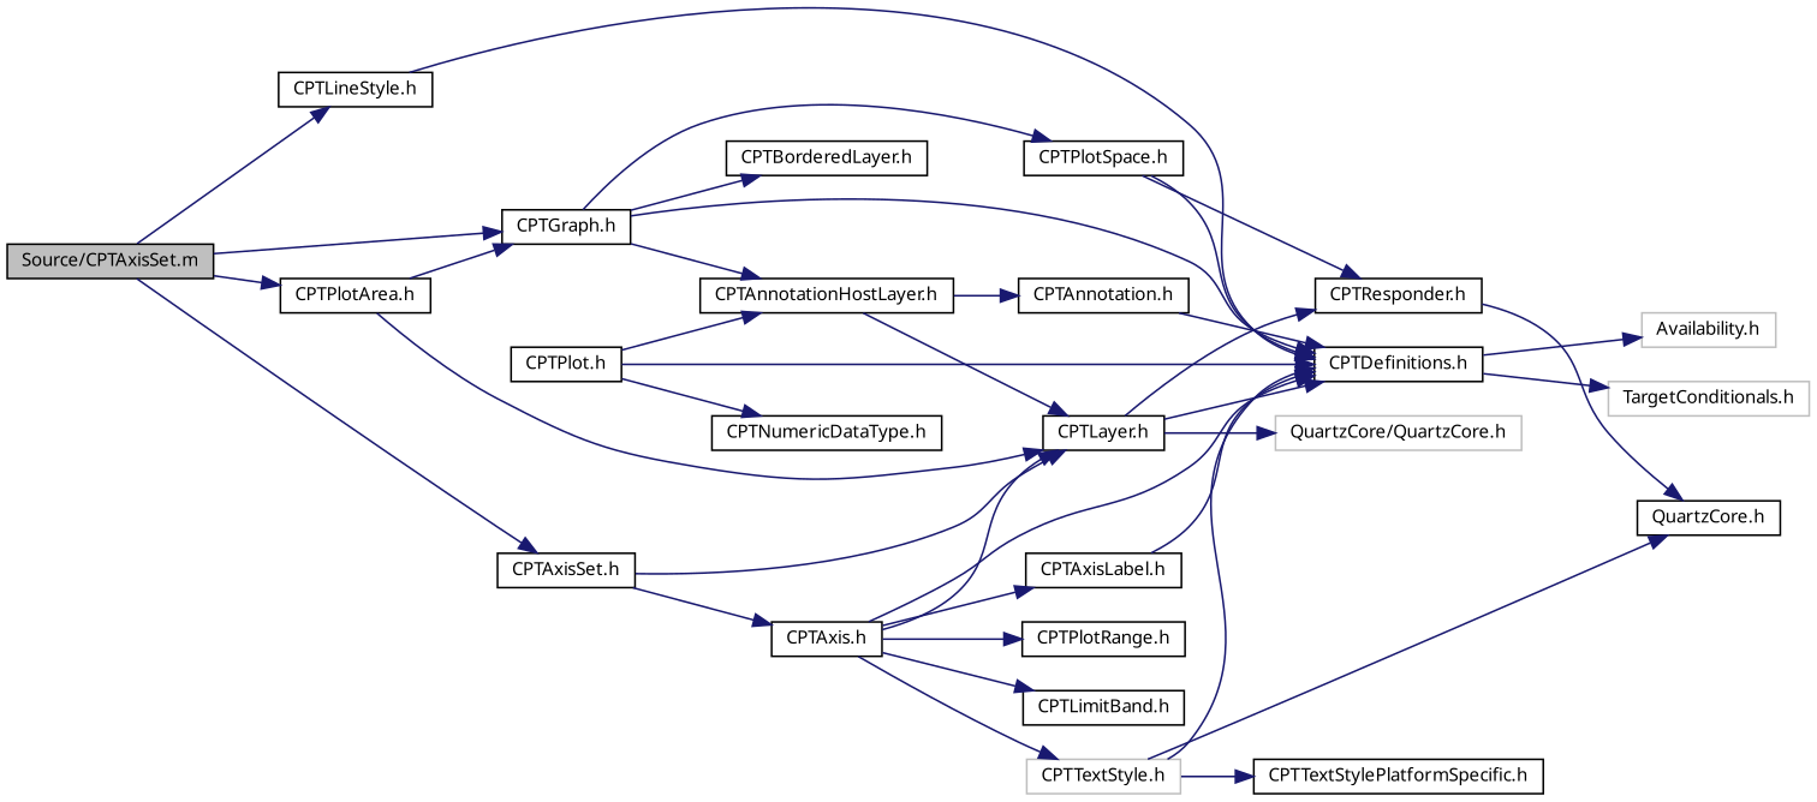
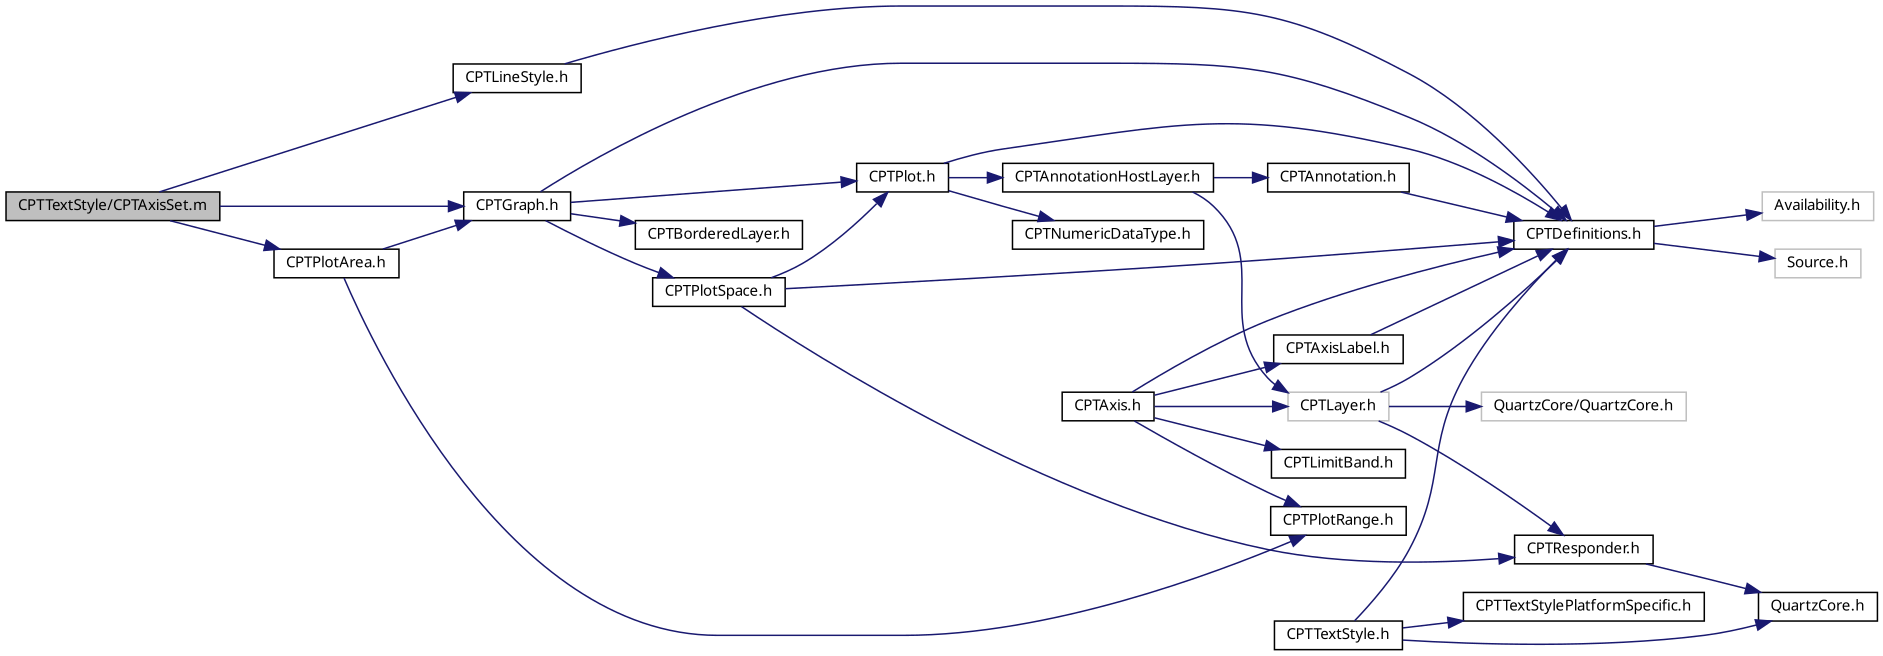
  digraph {
    rankdir=LR
    node [color=black fontname="Lucinda Grande" fontsize=10 shape=record]
    edge [color=midnightblue fontname="Lucinda Grande" fontsize=10 labelfontname="Lucinda Grande" labelfontsize=10 style=solid]
-   n1 [fillcolor=grey75 fontcolor=black height=0.2 label="Source/CPTAxisSet.m" style=filled width=0.4]
-   n2 [height=0.2 label="CPTAxisSet.h" width=0.4]
+   n1 [fillcolor=grey75 fontcolor=black height=0.2 label="CPTTextStyle/CPTAxisSet.m" style=filled width=0.4]
    n3 [height=0.2 label="CPTGraph.h" width=0.4]
    n4 [height=0.2 label="CPTLineStyle.h" width=0.4]
    n5 [height=0.2 label="CPTPlotArea.h" width=0.4]
-   n6 [height=0.2 label="CPTLayer.h" width=0.4]
+   n6 [color=grey75 height=0.2 label="CPTLayer.h" width=0.4]
    n7 [height=0.2 label="CPTAxis.h" width=0.4]
    n8 [height=0.2 label="CPTDefinitions.h" width=0.4]
    n9 [height=0.2 label="CPTBorderedLayer.h" width=0.4]
    n10 [height=0.2 label="CPTPlot.h" width=0.4]
    n11 [height=0.2 label="CPTPlotSpace.h" width=0.4]
    n12 [height=0.2 label="CPTResponder.h" width=0.4]
    n13 [color=grey75 height=0.2 label="QuartzCore/QuartzCore.h" width=0.4]
    n14 [height=0.2 label="CPTAxisLabel.h" width=0.4]
    n15 [height=0.2 label="CPTLimitBand.h" width=0.4]
    n16 [height=0.2 label="CPTPlotRange.h" width=0.4]
-   n17 [color=grey75 height=0.2 label="CPTTextStyle.h" width=0.4]
+   n17 [height=0.2 label="CPTTextStyle.h" width=0.4]
    n18 [height=0.2 label="QuartzCore.h" width=0.4]
-   n19 [color=grey75 height=0.2 label="TargetConditionals.h" width=0.4]
+   n19 [color=grey75 height=0.2 label="Source.h" width=0.4]
    n20 [color=grey75 height=0.2 label="Availability.h" width=0.4]
    n21 [height=0.2 label="CPTTextStylePlatformSpecific.h" width=0.4]
    n22 [height=0.2 label="CPTAnnotationHostLayer.h" width=0.4]
    n23 [height=0.2 label="CPTNumericDataType.h" width=0.4]
    n24 [height=0.2 label="CPTAnnotation.h" width=0.4]
-   n1 -> n2
    n1 -> n3
    n1 -> n4
    n1 -> n5
-   n2 -> n6
-   n2 -> n7
    n3 -> n8
    n3 -> n9
-   n3 -> n22
+   n3 -> n10
    n3 -> n11
    n4 -> n8
    n5 -> n3
-   n5 -> n6
+   n5 -> n16
    n6 -> n8
    n6 -> n12
    n6 -> n13
    n7 -> n6
    n7 -> n8
    n7 -> n14
    n7 -> n15
    n7 -> n16
-   n7 -> n17
    n8 -> n19
    n8 -> n20
    n10 -> n8
    n10 -> n22
    n10 -> n23
    n11 -> n8
+   n11 -> n10
    n11 -> n12
    n12 -> n18
    n14 -> n8
    n17 -> n8
    n17 -> n18
    n17 -> n21
    n22 -> n6
    n22 -> n24
    n24 -> n8
  }
